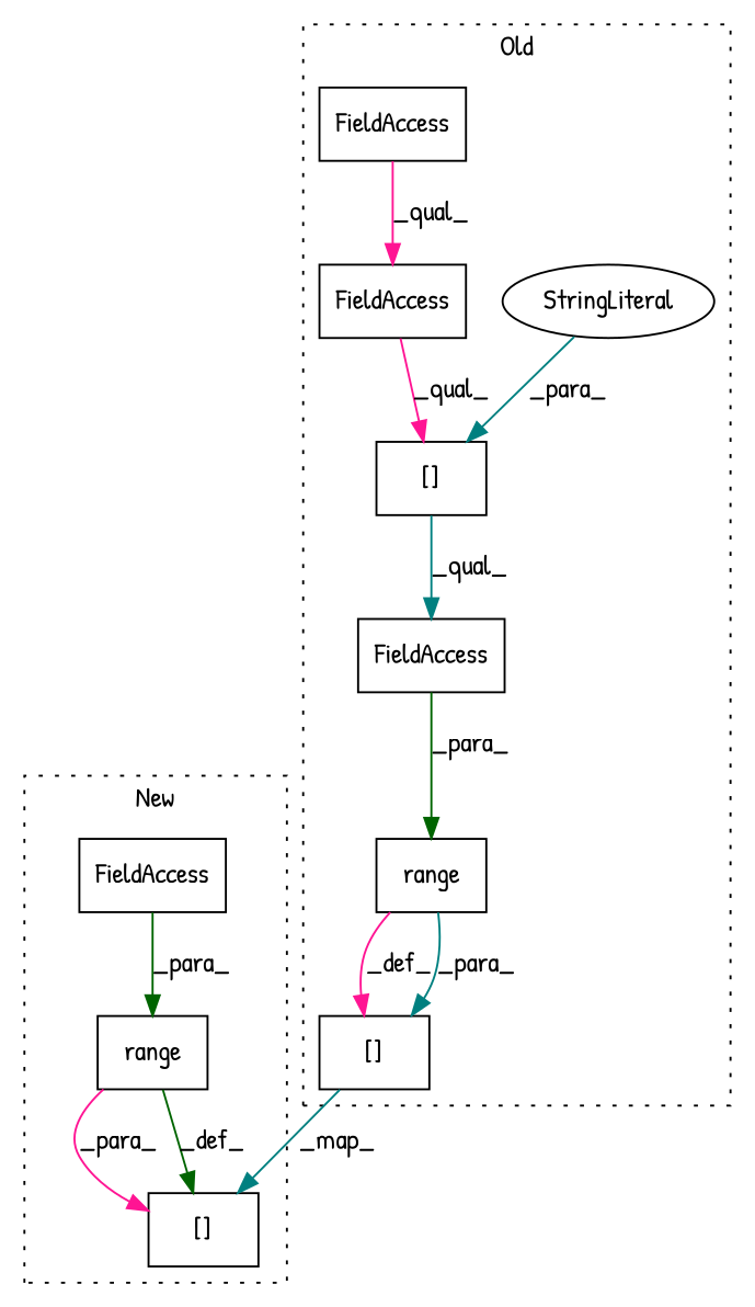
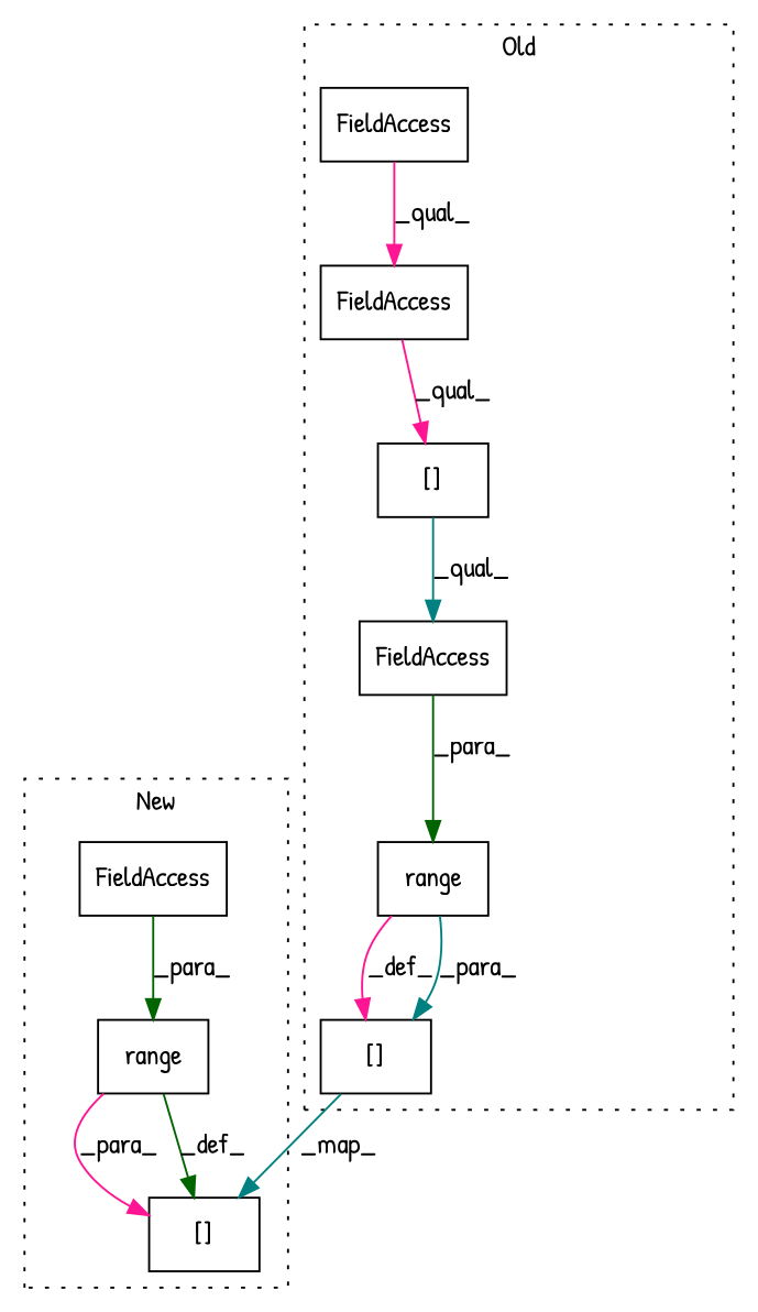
  digraph {
    fontname="Patrick Hand"
    node [a=22 l="6,1" s=3946 shape=box fontname="Patrick Hand"]
    edge [color=teal fontname="Patrick Hand"]
    n1 [a=2 l="25,1" label="[]" s="3946,3977"]
-   n2 [a=45 l=6 label=StringLiteral s=3971 shape=ellipse]
    n3 [l=24 label=FieldAccess]
    n4 [l=7 label=FieldAccess]
    n5 [l=43 label=FieldAccess]
    n6 [a=32 label=range s="3940,3989"]
    n7 [a=2 l="18,2" label="[]" s="4000,4050"]
    n8 [a=32 label=range s="3940,3956"]
    n9 [l=10 label=FieldAccess]
    n10 [a=2 l="18,2" label="[]" s="3967,4017"]
    subgraph cluster_1 {
      label=Old
      style=dotted
      n1
-     n2
      n3
      n4
      n5
      n6
      n7
    }
    subgraph cluster_2 {
      label=New
      style=dotted
      n8
      n9
      n10
    }
    n1 -> n5 [label=_qual_]
-   n2 -> n1 [label=_para_]
    n3 -> n1 [label=_qual_ color=deeppink]
    n4 -> n3 [label=_qual_ color=deeppink]
    n5 -> n6 [label=_para_ color=darkgreen]
    n6 -> n7 [label=_def_ color=deeppink]
    n6 -> n7 [label=_para_]
    n7 -> n10 [label=_map_]
    n8 -> n10 [label=_para_ color=deeppink]
    n8 -> n10 [label=_def_ color=darkgreen]
    n9 -> n8 [label=_para_ color=darkgreen]
  }
